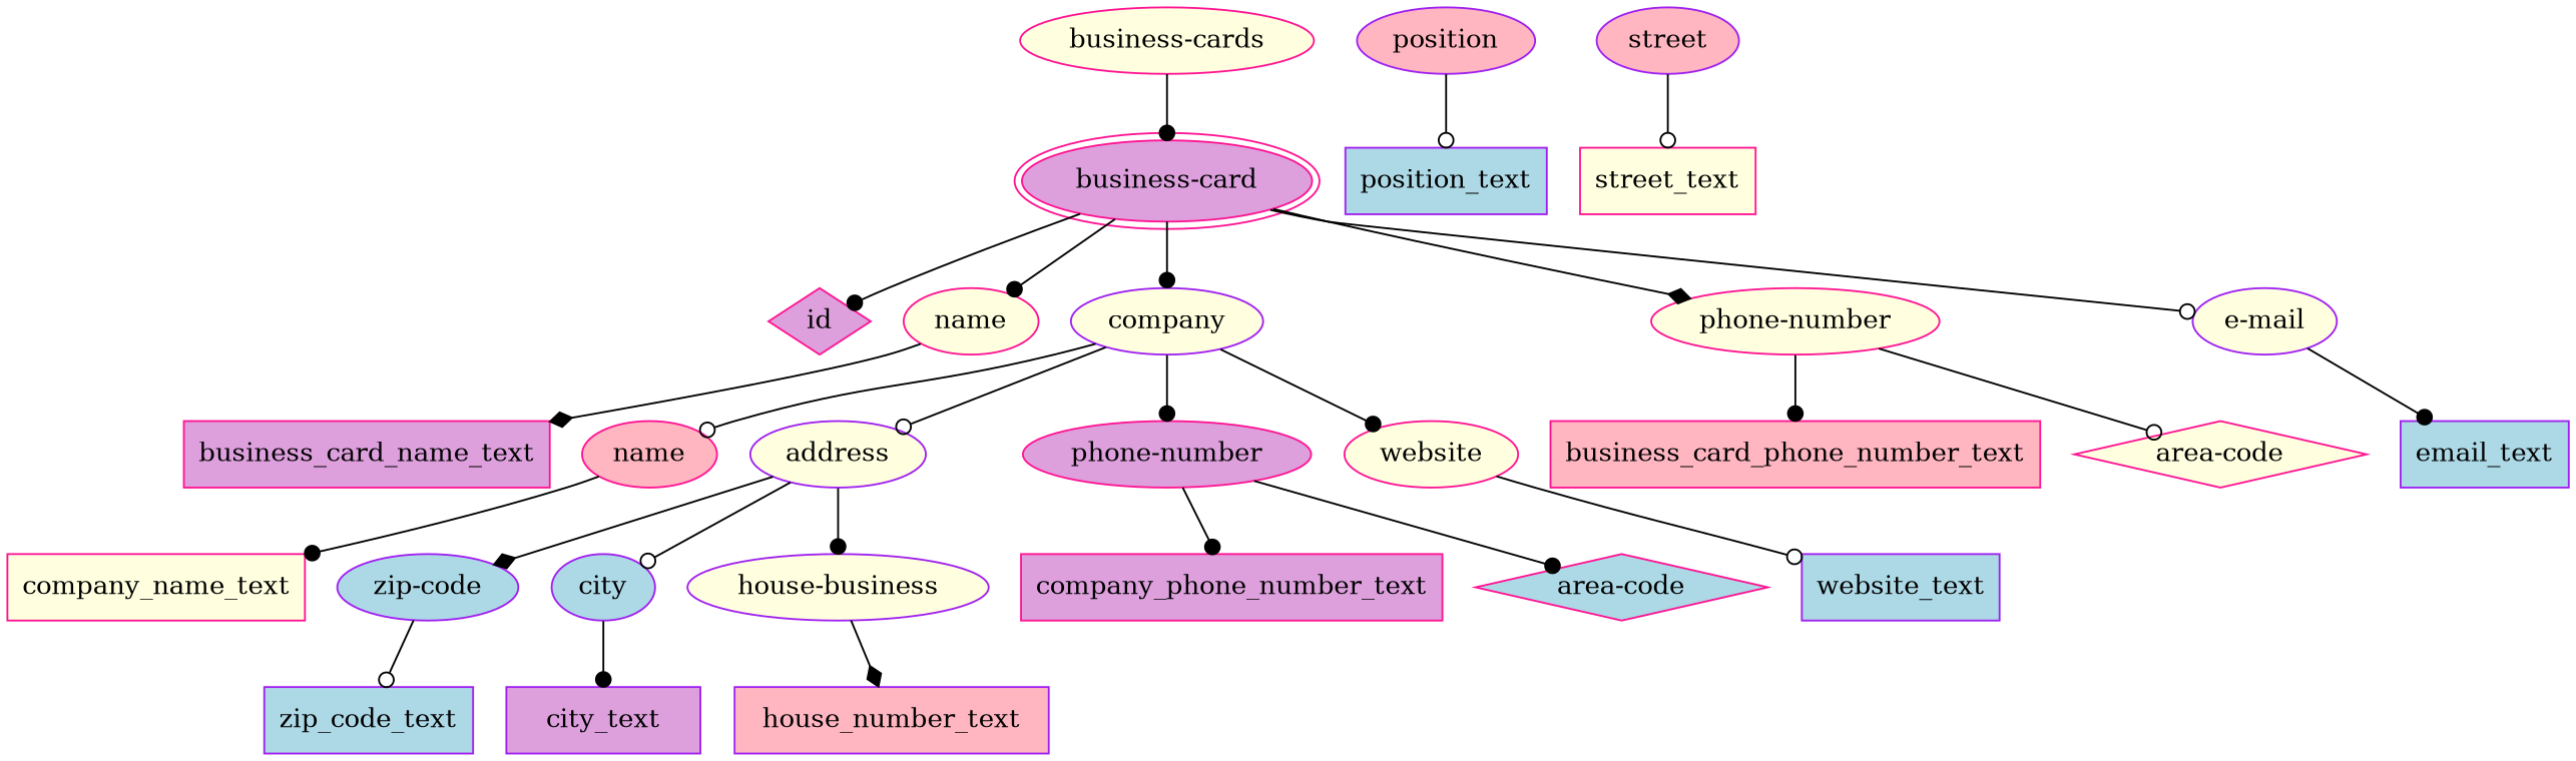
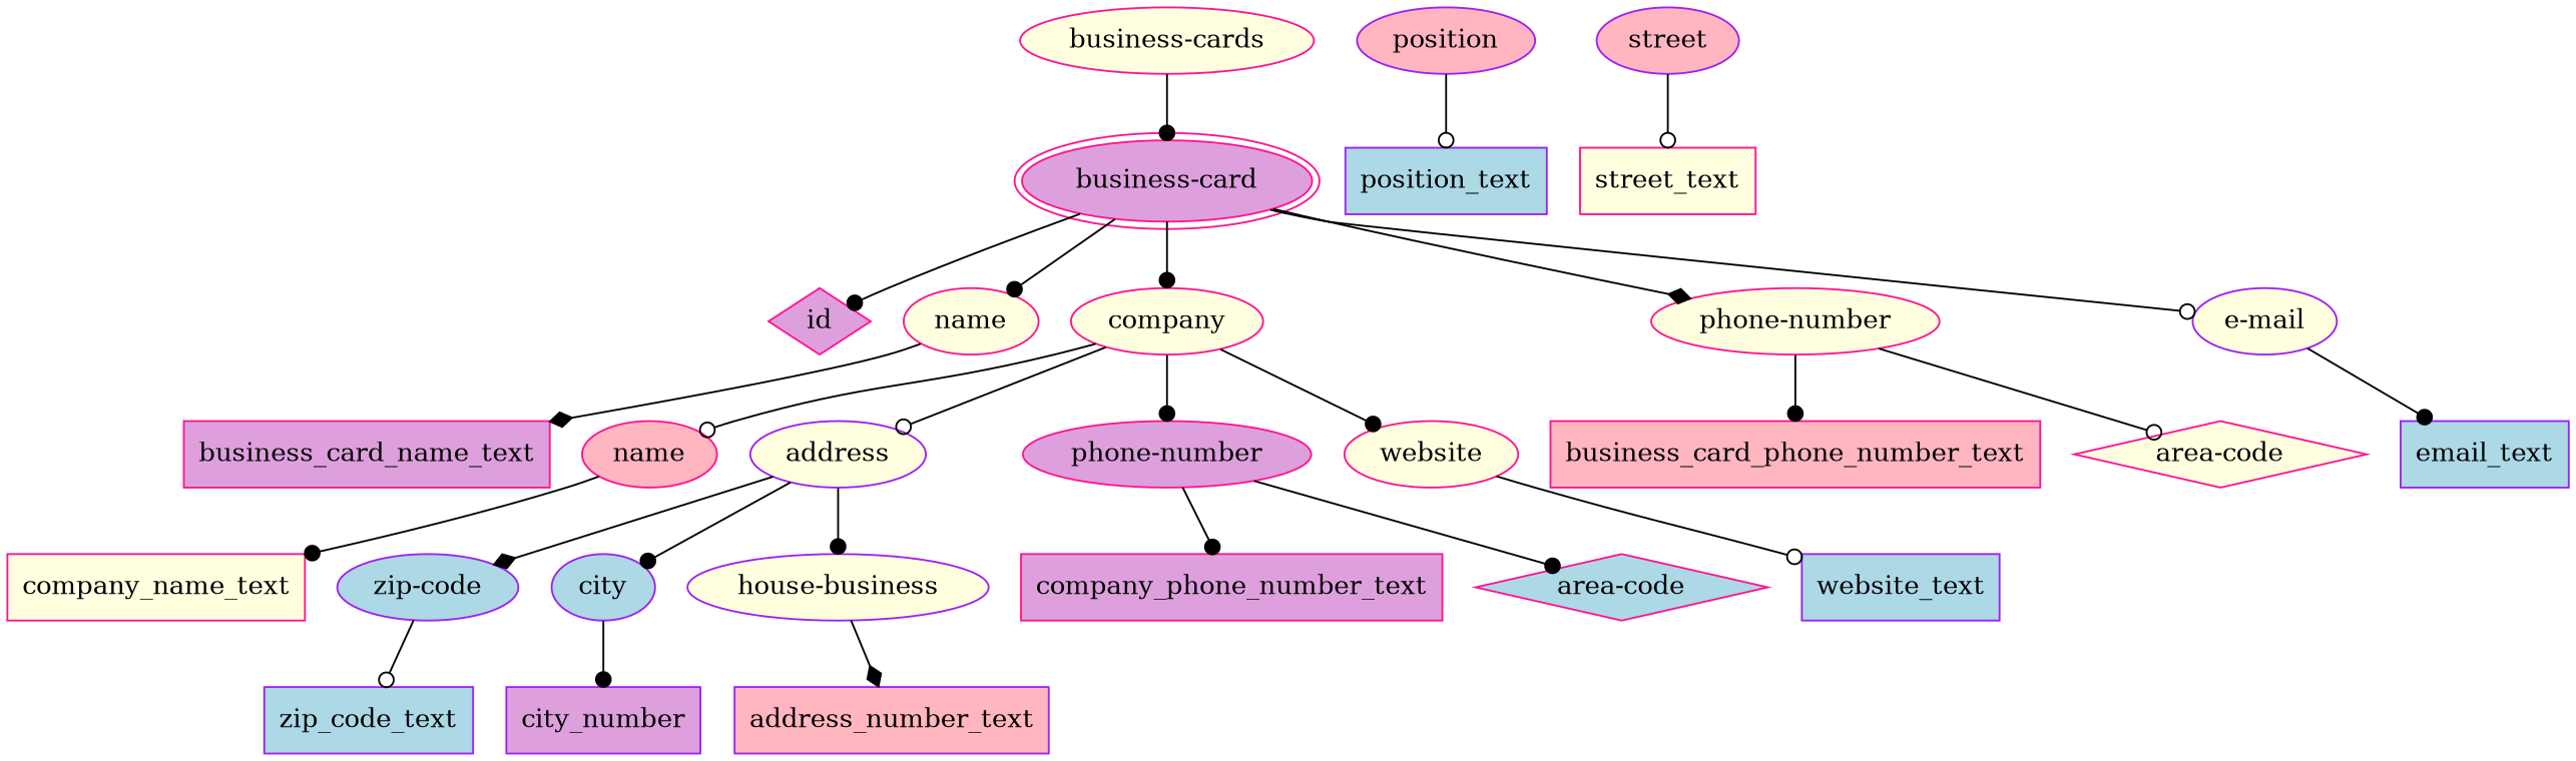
  digraph {
    node [color=deeppink fillcolor=lightyellow peripheries=1 shape=ellipse style=filled]
    edge [arrowhead=dot]
    n1 [label="business-cards"]
    n2 [fillcolor=plum label="business-card" peripheries=2]
    website_text [color=purple fillcolor=lightblue shape=box]
    n4 [fillcolor=plum label=id shape=diamond]
    n5 [label=name]
    business_card_name_text [fillcolor=plum shape=box]
    n7 [color=purple fillcolor=lightpink label=position]
-   n8 [color=purple label=company]
+   n8 [label=company]
    n9 [fillcolor=lightpink label=name]
    company_name_text [shape=box]
    n11 [color=purple label=address]
    n12 [color=purple fillcolor=lightblue label="zip-code"]
    zip_code_text [color=purple fillcolor=lightblue shape=box]
    n14 [color=purple fillcolor=lightblue label=city]
-   city_text [color=purple fillcolor=plum shape=box]
+   city_text [color=purple fillcolor=plum shape=box label=city_number]
    n16 [color=purple fillcolor=lightpink label=street]
    street_text [shape=box]
    n18 [color=purple label="house-business"]
-   house_number_text [color=purple fillcolor=lightpink shape=box]
+   house_number_text [color=purple fillcolor=lightpink shape=box label=address_number_text]
    n20 [fillcolor=plum label="phone-number"]
    company_phone_number_text [fillcolor=plum shape=box]
    n22 [fillcolor=lightblue label="area-code" shape=diamond]
    n23 [label=website]
    position_text [color=purple fillcolor=lightblue shape=box]
    n25 [label="phone-number"]
    business_card_phone_number_text [fillcolor=lightpink shape=box]
    n27 [label="area-code" shape=diamond]
    n28 [color=purple label="e-mail"]
    email_text [color=purple fillcolor=lightblue shape=box]
    subgraph sub_1 {
      n1
    }
    subgraph sub_2 {
      n2
    }
    subgraph sub_3 {
      website_text
    }
    subgraph sub_4 {
      n4
    }
    subgraph sub_5 {
      n5
    }
    subgraph sub_6 {
      business_card_name_text
    }
    subgraph sub_7 {
      n7
    }
    subgraph sub_8 {
      n8
    }
    subgraph sub_9 {
      n9
    }
    subgraph sub_10 {
      company_name_text
    }
    subgraph sub_11 {
      n11
    }
    subgraph sub_12 {
      n12
    }
    subgraph sub_13 {
      zip_code_text
    }
    subgraph sub_14 {
      n14
    }
    subgraph sub_15 {
      city_text
    }
    subgraph sub_16 {
      n16
    }
    subgraph sub_17 {
      street_text
    }
    subgraph sub_18 {
      n18
    }
    subgraph sub_19 {
      house_number_text
    }
    subgraph sub_20 {
      n20
    }
    subgraph sub_21 {
      company_phone_number_text
    }
    subgraph sub_22 {
      n22
    }
    subgraph sub_23 {
      n23
    }
    subgraph sub_24 {
      position_text
    }
    subgraph sub_25 {
      n25
    }
    subgraph sub_26 {
      business_card_phone_number_text
    }
    subgraph sub_27 {
      n27
    }
    subgraph sub_28 {
      n28
    }
    subgraph sub_29 {
      email_text
    }
    n1 -> n2
    n2 -> n4
    n2 -> n5
    n2 -> n8
    n2 -> n25 [arrowhead=diamond]
    n2 -> n28 [arrowhead=odot]
    n5 -> business_card_name_text [arrowhead=diamond]
    n7 -> position_text [arrowhead=odot]
    n8 -> n9 [arrowhead=odot]
    n8 -> n11 [arrowhead=odot]
    n8 -> n20
    n8 -> n23
    n9 -> company_name_text
    n11 -> n12 [arrowhead=diamond]
-   n11 -> n14 [arrowhead=odot]
+   n11 -> n14
    n11 -> n18
    n12 -> zip_code_text [arrowhead=odot]
    n14 -> city_text
    n16 -> street_text [arrowhead=odot]
    n18 -> house_number_text [arrowhead=diamond]
    n20 -> company_phone_number_text
    n20 -> n22
    n23 -> website_text [arrowhead=odot]
    n25 -> business_card_phone_number_text
    n25 -> n27 [arrowhead=odot]
    n28 -> email_text
  }
